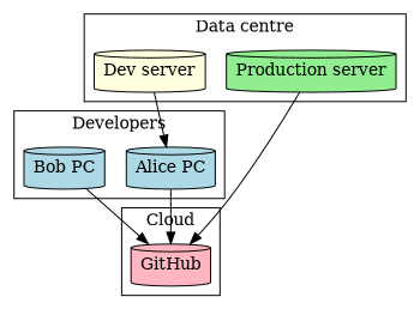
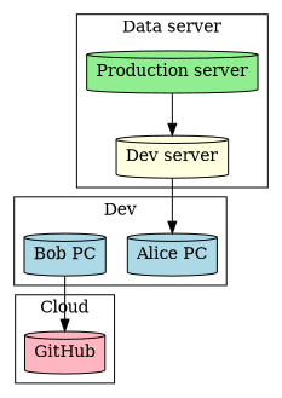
  digraph {
    node [fillcolor=lightblue shape=cylinder style=filled]
    n1 [fillcolor=lightyellow label="Dev server"]
    n2 [fillcolor=lightgreen label="Production server"]
    n3 [label="Alice PC"]
    n4 [label="Bob PC"]
    n5 [fillcolor=lightpink label=GitHub]
    subgraph cluster_1 {
-     label="Data centre"
+     label="Data server"
      n1
      n2
    }
    subgraph cluster_2 {
-     label=Developers
+     label=Dev
      n3
      n4
    }
    subgraph cluster_3 {
      label=Cloud
      n5
    }
    n1 -> n3
-   n2 -> n5
-   n3 -> n5
+   n2 -> n1
    n4 -> n5
  }
